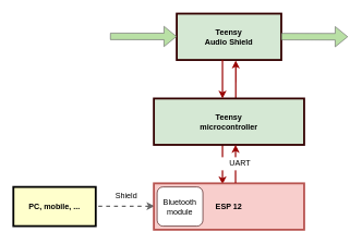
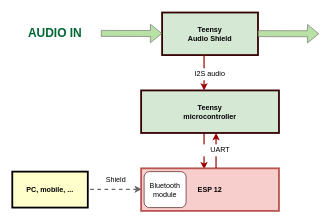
  <mxCell id="0" />
  <mxCell id="1" parent="0" />
  <mxCell id="2" value="PC, mobile, ..." style="whiteSpace=wrap;align=center;verticalAlign=middle;fontStyle=1;strokeWidth=3;fillColor=#FFFFCC" parent="1" vertex="1"><mxGeometry x="20" y="285.5" width="126" height="60" as="geometry" /></mxCell>
  <mxCell id="3" value="" style="edgeStyle=none;noEdgeStyle=1;strokeColor=#666666;strokeWidth=2;dashed=1;startArrow=none;" parent="1" edge="1"><mxGeometry width="100" height="100" relative="1" as="geometry"><mxPoint x="150" y="315" as="sourcePoint" /><mxPoint x="236" y="315.02" as="targetPoint" /></mxGeometry></mxCell>
- <mxCell id="4" value="" style="edgeStyle=elbowEdgeStyle;elbow=horizontal;strokeColor=#990000;strokeWidth=2;exitX=0.545;exitY=0.002;exitDx=0;exitDy=0;exitPerimeter=0;entryX=0.565;entryY=1.012;entryDx=0;entryDy=0;entryPerimeter=0;" parent="1" source="10" target="9" edge="1"><mxGeometry width="100" height="100" relative="1" as="geometry"><mxPoint x="360" y="139.071" as="sourcePoint" /><mxPoint x="360.36" y="70" as="targetPoint" /><Array as="points"><mxPoint x="360.36" y="114" /></Array></mxGeometry></mxCell>
  <mxCell id="5" value="" style="edgeStyle=elbowEdgeStyle;elbow=horizontal;strokeColor=#990000;strokeWidth=2;entryX=0.453;entryY=0.02;entryDx=0;entryDy=0;entryPerimeter=0;" parent="1" target="6" edge="1"><mxGeometry width="100" height="100" relative="1" as="geometry"><mxPoint x="340" y="221" as="sourcePoint" /><mxPoint x="340" y="295" as="targetPoint" /><Array as="points"><mxPoint x="340" y="255" /></Array></mxGeometry></mxCell>
  <mxCell id="6" value="ESP 12" style="whiteSpace=wrap;align=center;verticalAlign=middle;fontStyle=1;strokeWidth=3;fillColor=#f8cecc;strokeColor=#b85450;" vertex="1" parent="1"><mxGeometry x="235" y="280" width="230" height="71" as="geometry" /></mxCell>
  <mxCell id="7" value="Shield" style="text;spacingTop=-5;align=center" parent="1" vertex="1"><mxGeometry x="178" y="291" width="30" height="20" as="geometry" /></mxCell>
  <mxCell id="8" value="Bluetooth&lt;br&gt;module" style="rounded=1;whiteSpace=wrap;html=1;strokeColor=#330000;fillColor=default;" vertex="1" parent="1"><mxGeometry x="240" y="285.5" width="70" height="60" as="geometry" /></mxCell>
  <mxCell id="9" value="Teensy&#10;Audio Shield" style="whiteSpace=wrap;align=center;verticalAlign=middle;fontStyle=1;strokeWidth=3;fillColor=#d5e8d4;strokeColor=#330000;" vertex="1" parent="1"><mxGeometry x="270" y="20" width="160" height="71" as="geometry" /></mxCell>
  <mxCell id="10" value="Teensy&#10;microcontroller" style="whiteSpace=wrap;align=center;verticalAlign=middle;fontStyle=1;strokeWidth=3;fillColor=#d5e8d4;strokeColor=#330000;" vertex="1" parent="1"><mxGeometry x="235" y="150" width="230" height="71" as="geometry" /></mxCell>
  <mxCell id="11" value="" style="edgeStyle=elbowEdgeStyle;elbow=horizontal;strokeColor=#990000;strokeWidth=2" edge="1" parent="1"><mxGeometry width="100" height="100" relative="1" as="geometry"><mxPoint x="340" y="91" as="sourcePoint" /><mxPoint x="340" y="150" as="targetPoint" /><Array as="points"><mxPoint x="340" y="125" /></Array></mxGeometry></mxCell>
  <mxCell id="12" value="" style="edgeStyle=elbowEdgeStyle;elbow=horizontal;strokeColor=#990000;strokeWidth=2;exitX=0.545;exitY=0.002;exitDx=0;exitDy=0;exitPerimeter=0;entryX=0.565;entryY=1.012;entryDx=0;entryDy=0;entryPerimeter=0;" edge="1" parent="1"><mxGeometry width="100" height="100" relative="1" as="geometry"><mxPoint x="360" y="279.292" as="sourcePoint" /><mxPoint x="360.05" y="221.002" as="targetPoint" /><Array as="points"><mxPoint x="360.01" y="243.15" /></Array></mxGeometry></mxCell>
  <mxCell id="13" value="UART" style="text;spacingTop=-5;align=center;fillColor=default;" parent="1" vertex="1"><mxGeometry x="322" y="240" width="90" height="20" as="geometry" /></mxCell>
+ <mxCell id="14" value="I2S audio" style="text;spacingTop=-5;align=center;fillColor=default;" vertex="1" parent="1"><mxGeometry x="310" y="113" width="80" height="20" as="geometry" /></mxCell>
  <mxCell id="15" value="" style="shape=flexArrow;endArrow=classic;html=1;rounded=0;strokeColor=#666666;fillColor=#B9E0A5;" edge="1" parent="1"><mxGeometry width="50" height="50" relative="1" as="geometry"><mxPoint x="168" y="54.83" as="sourcePoint" /><mxPoint x="270" y="55" as="targetPoint" /></mxGeometry></mxCell>
  <mxCell id="16" value="" style="shape=flexArrow;endArrow=classic;html=1;rounded=0;strokeColor=#666666;fillColor=#B9E0A5;" edge="1" parent="1"><mxGeometry width="50" height="50" relative="1" as="geometry"><mxPoint x="430" y="55.22" as="sourcePoint" /><mxPoint x="532" y="55.39" as="targetPoint" /></mxGeometry></mxCell>
+ <mxCell id="17" value="AUDIO IN" style="text;spacingTop=-5;align=center;fontSize=20;fontStyle=1;fontColor=#006633;" vertex="1" parent="1"><mxGeometry x="37" y="40.62" width="109" height="29.75" as="geometry" /></mxCell>
